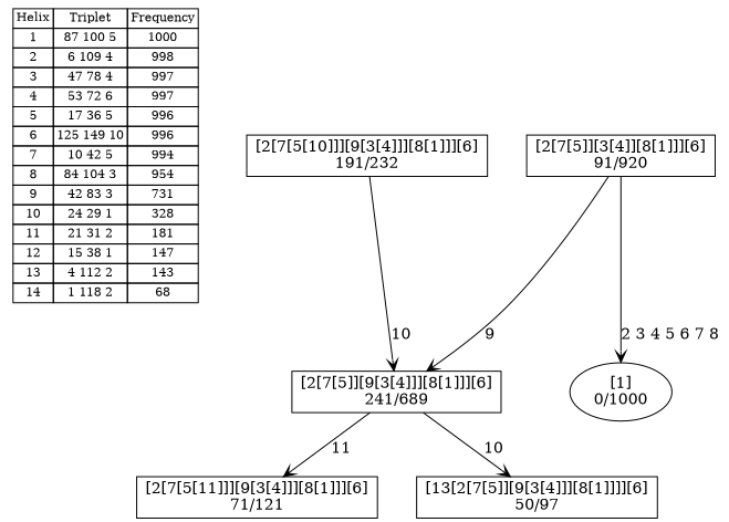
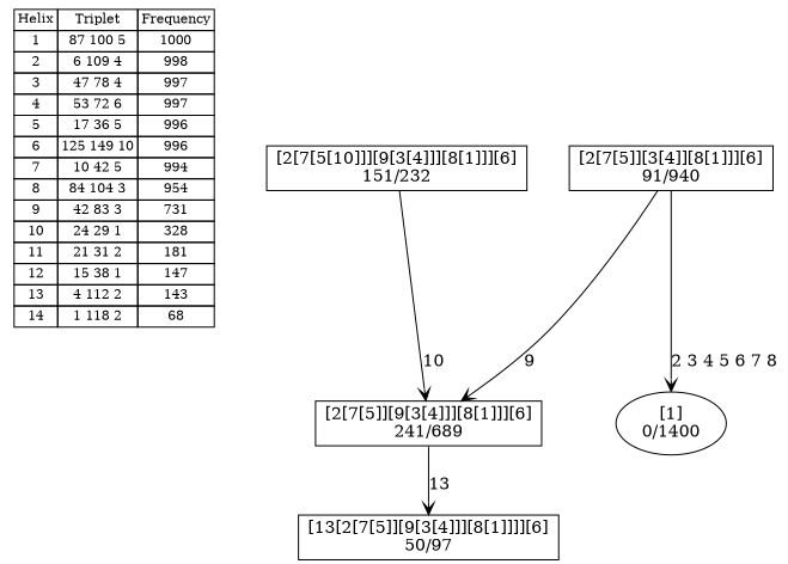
  digraph {
    nodesep=0.5
    node [shape=box]
    edge [arrowhead=vee]
    n1 [fontsize=11 label=< <table border="0" cellborder="1" cellspacing="0"><tr><td>Helix</td><td>Triplet</td><td>Frequency</td></tr> <tr><td>1</td><td>87 100 5</td><td>1000</td></tr> <tr><td>2</td><td>6 109 4</td><td>998</td></tr> <tr><td>3</td><td>47 78 4</td><td>997</td></tr> <tr><td>4</td><td>53 72 6</td><td>997</td></tr> <tr><td>5</td><td>17 36 5</td><td>996</td></tr> <tr><td>6</td><td>125 149 10</td><td>996</td></tr> <tr><td>7</td><td>10 42 5</td><td>994</td></tr> <tr><td>8</td><td>84 104 3</td><td>954</td></tr> <tr><td>9</td><td>42 83 3</td><td>731</td></tr> <tr><td>10</td><td>24 29 1</td><td>328</td></tr> <tr><td>11</td><td>21 31 2</td><td>181</td></tr> <tr><td>12</td><td>15 38 1</td><td>147</td></tr> <tr><td>13</td><td>4 112 2</td><td>143</td></tr> <tr><td>14</td><td>1 118 2</td><td>68</td></tr> </table>> shape=plaintext]
    n2 [label="[2[7[5]][9[3[4]]][8[1]]][6]\n241/689"]
-   n3 [label="[2[7[5[11]]][9[3[4]]][8[1]]][6]\n71/121"]
    n4 [label="[13[2[7[5]][9[3[4]]][8[1]]]][6]\n50/97"]
-   n5 [label="[2[7[5[10]]][9[3[4]]][8[1]]][6]\n191/232"]
-   n6 [label="[2[7[5]][3[4]][8[1]]][6]\n91/920"]
-   n7 [label="[1]\n0/1000" shape=""]
-   n2 -> n3 [label="11 "]
-   n2 -> n4 [label="10 "]
+   n5 [label="[2[7[5[10]]][9[3[4]]][8[1]]][6]\n151/232"]
+   n6 [label="[2[7[5]][3[4]][8[1]]][6]\n91/940"]
+   n7 [label="[1]\n0/1400" shape=""]
+   n2 -> n4 [label="13 "]
    n5 -> n2 [label="10 "]
    n6 -> n2 [label="9 "]
    n6 -> n7 [label="2 3 4 5 6 7 8 "]
  }
